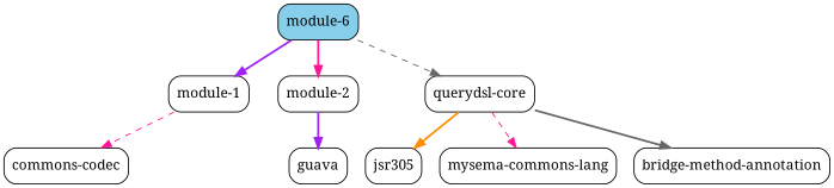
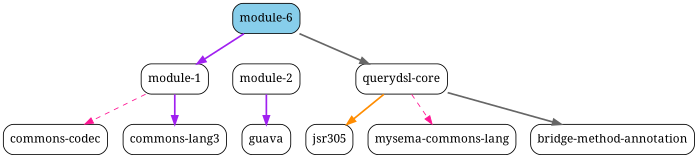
  digraph {
    fontname="Noto Serif"
    node [fontname="Noto Serif" fontsize=14 shape=box style=rounded]
    edge [color=deeppink fontname="Noto Serif" fontsize=10 style=bold]
    n1 [label=<module-1>]
    n2 [label=<commons-codec>]
+   n3 [label=<commons-lang3>]
    n4 [fillcolor=skyblue label="module-6" style="rounded,filled"]
    n5 [label=<module-2>]
    n6 [label=<querydsl-core>]
    n7 [label=<guava>]
    n8 [label=<jsr305>]
    n9 [label=<mysema-commons-lang>]
    n10 [label=<bridge-method-annotation>]
    n1 -> n2 [style=dashed]
+   n1 -> n3 [color=purple]
    n4 -> n1 [color=purple]
-   n4 -> n5
-   n4 -> n6 [color=gray40 style=dashed]
+   n4 -> n6 [color=gray40]
    n5 -> n7 [color=purple]
    n6 -> n8 [color=darkorange]
    n6 -> n9 [style=dashed]
    n6 -> n10 [color=gray40]
  }
